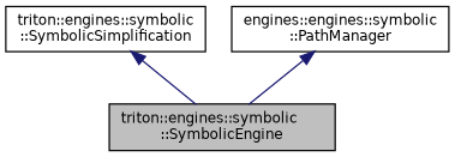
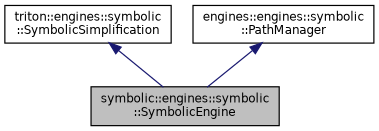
  digraph {
    rankdir=TB
    node [color=black fillcolor=white fontname=Helvetica fontsize=10 shape=record style=filled]
    edge [color=midnightblue dir=back fontname=Helvetica fontsize=10 labelfontname=Helvetica labelfontsize=10 style=solid]
-   n1 [fillcolor=grey75 fontcolor=black height=0.2 label="triton::engines::symbolic\l::SymbolicEngine" width=0.4]
+   n1 [fillcolor=grey75 fontcolor=black height=0.2 label="symbolic::engines::symbolic\l::SymbolicEngine" width=0.4]
    n2 [height=0.2 label="triton::engines::symbolic\l::SymbolicSimplification" width=0.4]
    n3 [height=0.2 label="engines::engines::symbolic\l::PathManager" width=0.4]
    n2 -> n1
    n3 -> n1
  }
